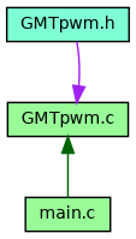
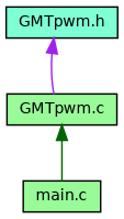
  digraph {
    node [color=black fillcolor=palegreen fontname=Helvetica fontsize=10 shape=record style=filled]
    edge [dir=back fontname=Helvetica fontsize=10 labelfontname=Helvetica labelfontsize=10 style=solid]
    n1 [fillcolor=aquamarine fontcolor=black height=0.2 label="GMTpwm.h" width=0.4]
    n2 [height=0.2 label="GMTpwm.c" width=0.4]
    n3 [height=0.2 label="main.c" width=0.4]
-   n2 -> n1 [color=purple]
+   n1 -> n2 [color=purple]
    n2 -> n3 [color=darkgreen]
  }
